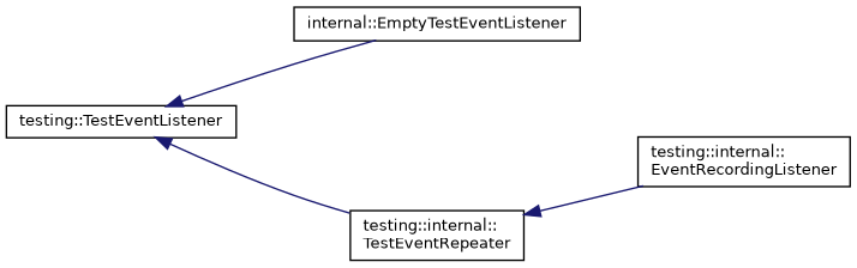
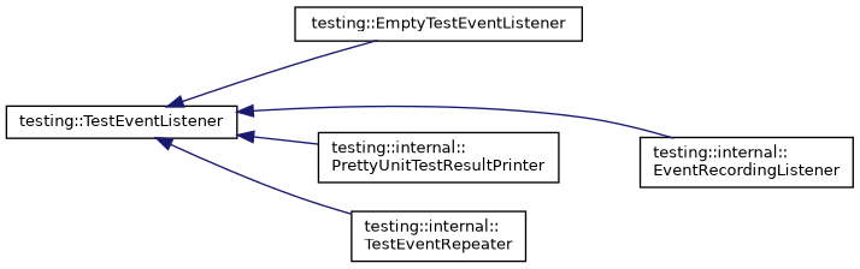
  digraph {
    rankdir=LR
    node [color=black fillcolor=white fontname=Helvetica fontsize=10 shape=record style=filled]
    edge [color=midnightblue dir=back fontname=Helvetica fontsize=10 labelfontname=Helvetica labelfontsize=10 style=solid]
    n1 [height=0.2 label="testing::TestEventListener" width=0.4]
-   n2 [height=0.2 label="internal::EmptyTestEventListener" width=0.4]
+   n2 [height=0.2 label="testing::EmptyTestEventListener" width=0.4]
    n3 [height=0.2 label="testing::internal::\lEventRecordingListener" width=0.4]
+   n4 [height=0.2 label="testing::internal::\lPrettyUnitTestResultPrinter" width=0.4]
    n5 [height=0.2 label="testing::internal::\lTestEventRepeater" width=0.4]
    n1 -> n2
-   n5 -> n3
+   n1 -> n3
+   n1 -> n4
    n1 -> n5
  }
